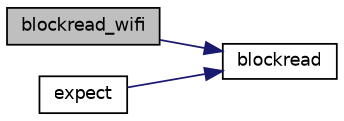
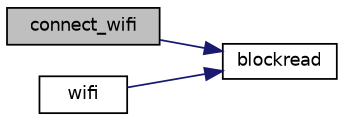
  digraph {
    fontname="DejaVu Sans"
    rankdir=LR
    node [color=black fillcolor=white fontname="DejaVu Sans" fontsize=10 shape=record style=filled]
    edge [color=midnightblue fontname="DejaVu Sans" fontsize=10 labelfontname=Helvetica labelfontsize=10 style=solid]
-   n1 [fillcolor=grey75 fontcolor=black height=0.2 label=blockread_wifi width=0.4]
+   n1 [fillcolor=grey75 fontcolor=black height=0.2 label=connect_wifi width=0.4]
    n2 [height=0.2 label=blockread width=0.4]
-   n3 [height=0.2 label=expect width=0.4]
+   n3 [height=0.2 label=wifi width=0.4]
    n1 -> n2
    n3 -> n2
  }
